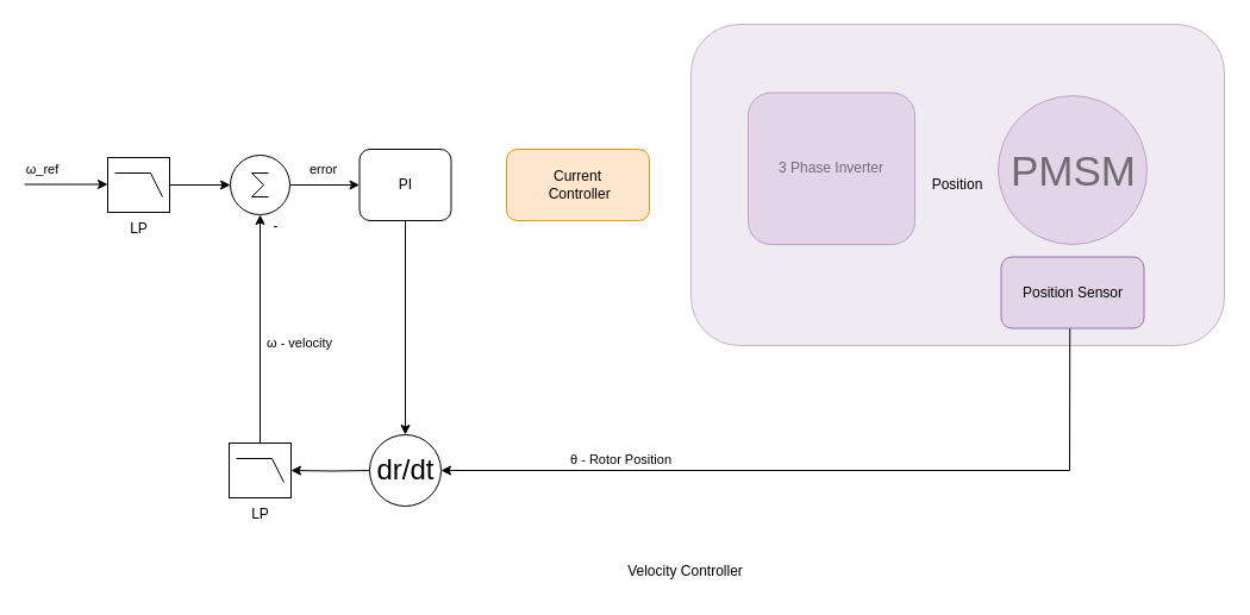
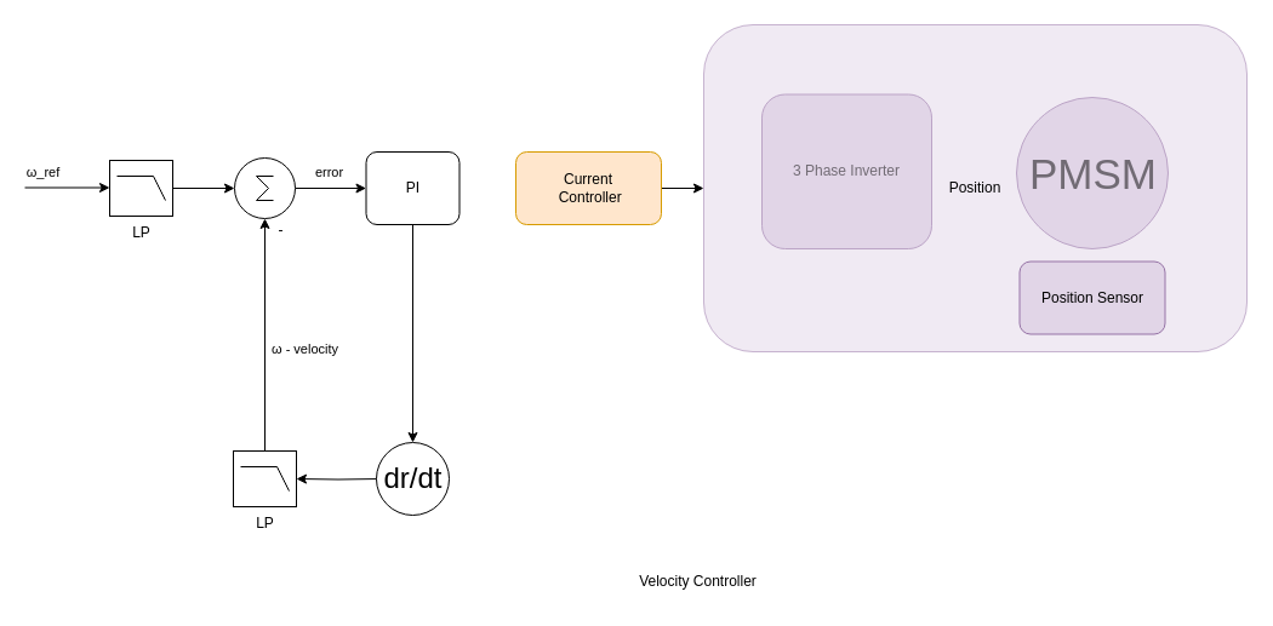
  <mxCell id="0" />
  <mxCell id="1" parent="0" />
  <mxCell id="2" value="PMSM" style="verticalLabelPosition=middle;shadow=0;dashed=0;align=center;html=1;verticalAlign=middle;strokeWidth=1;shape=ellipse;aspect=fixed;fontSize=35;fillColor=#e1d5e7;strokeColor=#9673a6;" parent="1" vertex="1"><mxGeometry x="838" y="80" width="125" height="125" as="geometry" /></mxCell>
  <mxCell id="3" value="3 Phase Inverter " style="rounded=1;whiteSpace=wrap;html=1;fillColor=#e1d5e7;strokeColor=#9673a6;" parent="1" vertex="1"><mxGeometry x="628" y="77.5" width="140" height="127.5" as="geometry" /></mxCell>
+ <mxCell id="4" value="" style="edgeStyle=orthogonalEdgeStyle;rounded=0;orthogonalLoop=1;jettySize=auto;html=1;" edge="1" parent="1" source="5" target="6"><mxGeometry relative="1" as="geometry" /></mxCell>
  <mxCell id="5" value="&lt;div&gt;Current&lt;/div&gt;&lt;div&gt;&amp;nbsp;Controller&lt;/div&gt;" style="rounded=1;whiteSpace=wrap;html=1;fillColor=#ffe6cc;strokeColor=#d79b00;" vertex="1" parent="1"><mxGeometry x="425" y="125" width="120" height="60" as="geometry" /></mxCell>
  <mxCell id="6" value="Position" style="rounded=1;whiteSpace=wrap;html=1;fillColor=#e1d5e7;strokeColor=#9673a6;opacity=50;" vertex="1" parent="1"><mxGeometry x="580" y="20" width="448" height="270" as="geometry" /></mxCell>
  <mxCell id="7" value="" style="endArrow=classic;html=1;rounded=0;" edge="1" parent="1"><mxGeometry width="50" height="50" relative="1" as="geometry"><mxPoint x="20" y="154.5" as="sourcePoint" /><mxPoint x="90" y="154.5" as="targetPoint" /></mxGeometry></mxCell>
  <mxCell id="8" value="ω_ref" style="edgeLabel;html=1;align=center;verticalAlign=middle;resizable=0;points=[];" vertex="1" connectable="0" parent="7"><mxGeometry x="-0.591" y="3" relative="1" as="geometry"><mxPoint y="-10" as="offset" /></mxGeometry></mxCell>
  <mxCell id="9" value="Position Sensor" style="rounded=1;whiteSpace=wrap;html=1;fillColor=#e1d5e7;strokeColor=#9673a6;" vertex="1" parent="1"><mxGeometry x="840.5" y="215.5" width="120" height="60" as="geometry" /></mxCell>
  <mxCell id="10" value="" style="edgeStyle=orthogonalEdgeStyle;rounded=0;orthogonalLoop=1;jettySize=auto;html=1;" edge="1" parent="1" target="15"><mxGeometry relative="1" as="geometry"><mxPoint x="313" y="395" as="sourcePoint" /></mxGeometry></mxCell>
- <mxCell id="11" value="" style="endArrow=classic;html=1;rounded=0;entryX=1;entryY=0.5;entryDx=0;entryDy=0;exitX=0.481;exitY=1.005;exitDx=0;exitDy=0;exitPerimeter=0;entryPerimeter=0;" edge="1" parent="1" source="9" target="20"><mxGeometry width="50" height="50" relative="1" as="geometry"><mxPoint x="938" y="395" as="sourcePoint" /><mxPoint x="508" y="395" as="targetPoint" /><Array as="points"><mxPoint x="898" y="395" /></Array></mxGeometry></mxCell>
- <mxCell id="12" value="θ - Rotor Position" style="edgeLabel;html=1;align=center;verticalAlign=middle;resizable=0;points=[];" vertex="1" connectable="0" parent="11"><mxGeometry x="-0.508" relative="1" as="geometry"><mxPoint x="-338" y="-10" as="offset" /></mxGeometry></mxCell>
  <mxCell id="13" value="" style="edgeStyle=orthogonalEdgeStyle;rounded=0;orthogonalLoop=1;jettySize=auto;html=1;entryX=0.5;entryY=1;entryDx=0;entryDy=0;entryPerimeter=0;" edge="1" parent="1" source="15" target="18"><mxGeometry relative="1" as="geometry"><mxPoint x="229" y="292" as="targetPoint" /></mxGeometry></mxCell>
  <mxCell id="14" value="ω - velocity" style="edgeLabel;html=1;align=center;verticalAlign=middle;resizable=0;points=[];" vertex="1" connectable="0" parent="13"><mxGeometry x="-0.111" relative="1" as="geometry"><mxPoint x="32" as="offset" /></mxGeometry></mxCell>
  <mxCell id="15" value="LP" style="verticalLabelPosition=bottom;shadow=0;dashed=0;align=center;html=1;verticalAlign=top;shape=mxgraph.electrical.logic_gates.lowpass_filter;" vertex="1" parent="1"><mxGeometry x="192" y="372" width="52" height="46" as="geometry" /></mxCell>
  <mxCell id="16" value="" style="edgeStyle=orthogonalEdgeStyle;rounded=0;orthogonalLoop=1;jettySize=auto;html=1;" edge="1" parent="1" source="18" target="22"><mxGeometry relative="1" as="geometry" /></mxCell>
  <mxCell id="17" value="error" style="edgeLabel;html=1;align=center;verticalAlign=middle;resizable=0;points=[];" vertex="1" connectable="0" parent="16"><mxGeometry x="-0.066" y="-1" relative="1" as="geometry"><mxPoint y="-15" as="offset" /></mxGeometry></mxCell>
  <mxCell id="18" value="" style="verticalLabelPosition=bottom;shadow=0;dashed=0;align=center;html=1;verticalAlign=top;shape=mxgraph.electrical.abstract.sum;" vertex="1" parent="1"><mxGeometry x="193" y="130" width="50" height="50" as="geometry" /></mxCell>
  <mxCell id="19" value="-" style="text;html=1;align=center;verticalAlign=middle;resizable=0;points=[];autosize=1;strokeColor=none;fillColor=none;" vertex="1" parent="1"><mxGeometry x="216" y="175" width="30" height="30" as="geometry" /></mxCell>
  <mxCell id="20" value="dr/dt" style="shape=mxgraph.electrical.abstract.function;html=1;shadow=0;dashed=0;align=center;strokeWidth=1;fontSize=24" vertex="1" parent="1"><mxGeometry x="310" y="365" width="60" height="60" as="geometry" /></mxCell>
  <mxCell id="21" value="" style="edgeStyle=orthogonalEdgeStyle;rounded=0;orthogonalLoop=1;jettySize=auto;html=1;" edge="1" parent="1" source="22" target="20"><mxGeometry relative="1" as="geometry" /></mxCell>
  <mxCell id="22" value="PI" style="rounded=1;whiteSpace=wrap;html=1;" vertex="1" parent="1"><mxGeometry x="301.5" y="125" width="77" height="60" as="geometry" /></mxCell>
  <mxCell id="23" value="LP" style="verticalLabelPosition=bottom;shadow=0;dashed=0;align=center;html=1;verticalAlign=top;shape=mxgraph.electrical.logic_gates.lowpass_filter;" vertex="1" parent="1"><mxGeometry x="90" y="132" width="52" height="46" as="geometry" /></mxCell>
  <mxCell id="24" value="" style="endArrow=classic;html=1;rounded=0;exitX=1;exitY=0.5;exitDx=0;exitDy=0;exitPerimeter=0;entryX=0;entryY=0.5;entryDx=0;entryDy=0;entryPerimeter=0;" edge="1" parent="1" source="23" target="18"><mxGeometry width="50" height="50" relative="1" as="geometry"><mxPoint x="140" y="205" as="sourcePoint" /><mxPoint x="190" y="155" as="targetPoint" /></mxGeometry></mxCell>
  <mxCell id="25" value="Velocity Controller" style="text;html=1;align=center;verticalAlign=middle;resizable=0;points=[];autosize=1;strokeColor=none;fillColor=none;" vertex="1" parent="1"><mxGeometry x="515" y="465" width="120" height="30" as="geometry" /></mxCell>
